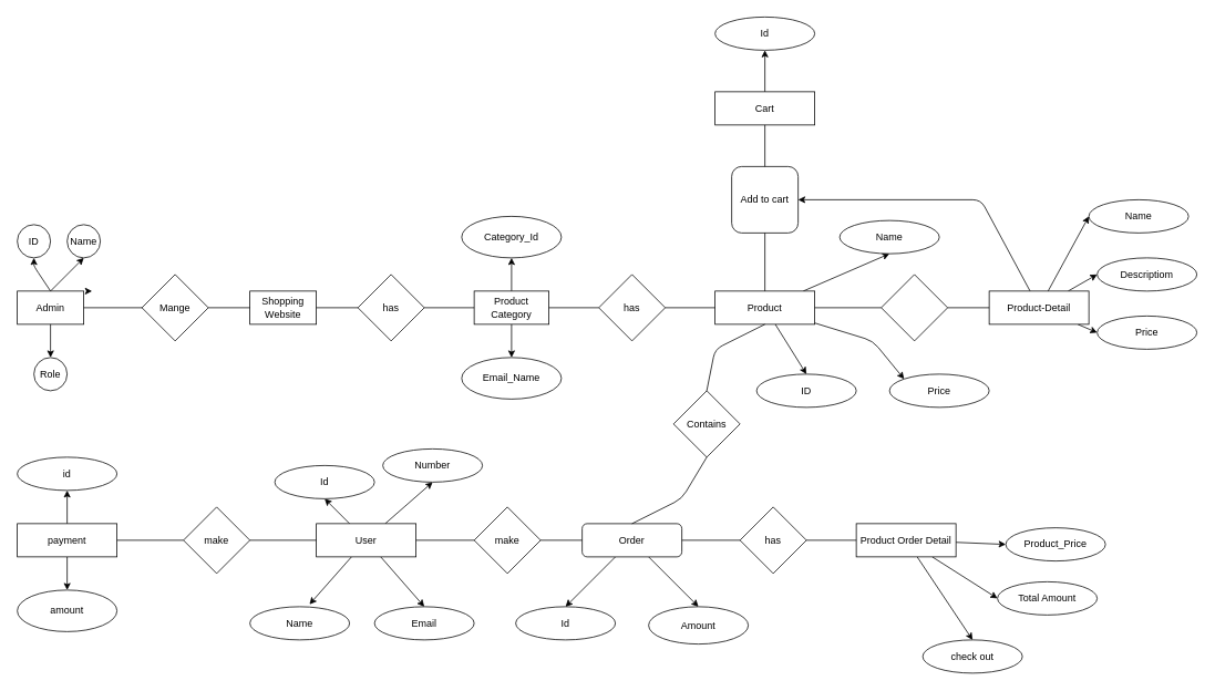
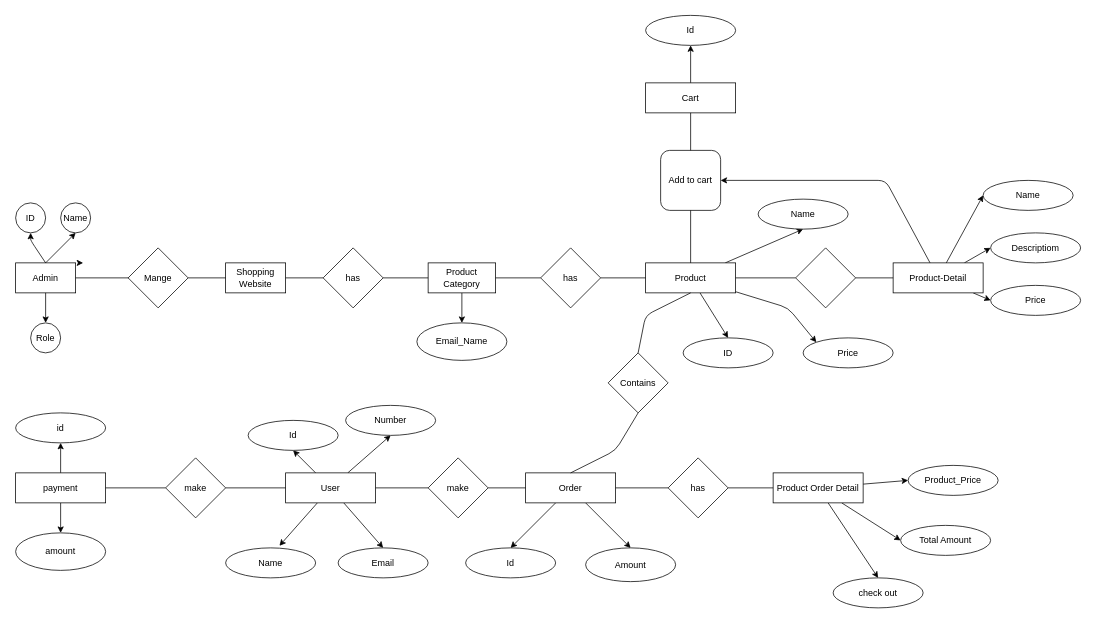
  <mxCell id="0" />
  <mxCell id="1" parent="0" />
  <mxCell id="2" value="Admin" style="rounded=0;whiteSpace=wrap;html=1;" parent="1" vertex="1"><mxGeometry x="20" y="350" width="80" height="40" as="geometry" /></mxCell>
  <mxCell id="3" value="ID" style="ellipse;whiteSpace=wrap;html=1;aspect=fixed;" parent="1" vertex="1"><mxGeometry x="20" y="270" width="40" height="40" as="geometry" /></mxCell>
  <mxCell id="4" value="" style="endArrow=classic;html=1;entryX=0.5;entryY=1;entryDx=0;entryDy=0;exitX=0.5;exitY=0;exitDx=0;exitDy=0;" parent="1" source="2" target="3" edge="1"><mxGeometry width="50" height="50" relative="1" as="geometry"><mxPoint x="0" y="390" as="sourcePoint" /><mxPoint x="50" y="340" as="targetPoint" /><Array as="points"><mxPoint x="40" y="320" /></Array></mxGeometry></mxCell>
  <mxCell id="5" value="Name" style="ellipse;whiteSpace=wrap;html=1;aspect=fixed;" parent="1" vertex="1"><mxGeometry x="80" y="270" width="40" height="40" as="geometry" /></mxCell>
  <mxCell id="6" value="" style="endArrow=classic;html=1;exitX=0.5;exitY=0;exitDx=0;exitDy=0;entryX=0.5;entryY=1;entryDx=0;entryDy=0;" parent="1" source="2" target="5" edge="1"><mxGeometry width="50" height="50" relative="1" as="geometry"><mxPoint x="210" y="340" as="sourcePoint" /><mxPoint x="260" y="290" as="targetPoint" /></mxGeometry></mxCell>
  <mxCell id="7" value="Role" style="ellipse;whiteSpace=wrap;html=1;aspect=fixed;" parent="1" vertex="1"><mxGeometry x="40" y="430" width="40" height="40" as="geometry" /></mxCell>
  <mxCell id="8" value="" style="endArrow=classic;html=1;exitX=0.5;exitY=1;exitDx=0;exitDy=0;entryX=0.5;entryY=0;entryDx=0;entryDy=0;" parent="1" source="2" target="7" edge="1"><mxGeometry width="50" height="50" relative="1" as="geometry"><mxPoint x="210" y="340" as="sourcePoint" /><mxPoint x="260" y="290" as="targetPoint" /></mxGeometry></mxCell>
  <mxCell id="9" value="" style="endArrow=none;html=1;exitX=1;exitY=0.5;exitDx=0;exitDy=0;" parent="1" source="2" edge="1"><mxGeometry width="50" height="50" relative="1" as="geometry"><mxPoint x="210" y="340" as="sourcePoint" /><mxPoint x="220" y="370" as="targetPoint" /></mxGeometry></mxCell>
  <mxCell id="10" value="Mange" style="rhombus;whiteSpace=wrap;html=1;" parent="1" vertex="1"><mxGeometry x="170" y="330" width="80" height="80" as="geometry" /></mxCell>
  <mxCell id="11" value="Shopping Website&lt;br&gt;" style="rounded=0;whiteSpace=wrap;html=1;" parent="1" vertex="1"><mxGeometry x="300" y="350" width="80" height="40" as="geometry" /></mxCell>
  <mxCell id="12" value="" style="endArrow=none;html=1;entryX=0;entryY=0.5;entryDx=0;entryDy=0;" parent="1" target="11" edge="1"><mxGeometry width="50" height="50" relative="1" as="geometry"><mxPoint x="250" y="370" as="sourcePoint" /><mxPoint x="290" y="330" as="targetPoint" /></mxGeometry></mxCell>
  <mxCell id="13" value="has" style="rhombus;whiteSpace=wrap;html=1;" parent="1" vertex="1"><mxGeometry x="430" y="330" width="80" height="80" as="geometry" /></mxCell>
- <mxCell id="14" style="edgeStyle=none;html=1;entryX=0.5;entryY=1;entryDx=0;entryDy=0;" parent="1" source="16" target="52" edge="1"><mxGeometry relative="1" as="geometry" /></mxCell>
  <mxCell id="15" style="edgeStyle=none;html=1;entryX=0.5;entryY=0;entryDx=0;entryDy=0;" parent="1" source="16" target="53" edge="1"><mxGeometry relative="1" as="geometry" /></mxCell>
  <mxCell id="16" value="Product Category" style="rounded=0;whiteSpace=wrap;html=1;" parent="1" vertex="1"><mxGeometry x="570" y="350" width="90" height="40" as="geometry" /></mxCell>
  <mxCell id="17" value="has" style="rhombus;whiteSpace=wrap;html=1;" parent="1" vertex="1"><mxGeometry x="720" y="330" width="80" height="80" as="geometry" /></mxCell>
  <mxCell id="18" style="edgeStyle=none;html=1;entryX=0.5;entryY=0;entryDx=0;entryDy=0;" parent="1" target="32" edge="1"><mxGeometry relative="1" as="geometry"><mxPoint x="850" y="470" as="sourcePoint" /></mxGeometry></mxCell>
  <mxCell id="19" style="edgeStyle=none;html=1;entryX=0.5;entryY=0;entryDx=0;entryDy=0;" parent="1" source="22" target="54" edge="1"><mxGeometry relative="1" as="geometry" /></mxCell>
  <mxCell id="20" style="edgeStyle=none;html=1;entryX=0.5;entryY=1;entryDx=0;entryDy=0;" parent="1" source="22" target="55" edge="1"><mxGeometry relative="1" as="geometry" /></mxCell>
  <mxCell id="21" style="edgeStyle=none;html=1;entryX=0;entryY=0;entryDx=0;entryDy=0;" parent="1" source="22" target="64" edge="1"><mxGeometry relative="1" as="geometry"><Array as="points"><mxPoint x="1050" y="410" /></Array></mxGeometry></mxCell>
  <mxCell id="22" value="Product" style="rounded=0;whiteSpace=wrap;html=1;" parent="1" vertex="1"><mxGeometry x="860" y="350" width="120" height="40" as="geometry" /></mxCell>
  <mxCell id="23" value="Add to cart" style="whiteSpace=wrap;html=1;rounded=1;" parent="1" vertex="1"><mxGeometry x="880" y="200" width="80" height="80" as="geometry" /></mxCell>
  <mxCell id="24" style="edgeStyle=none;html=1;entryX=0.5;entryY=1;entryDx=0;entryDy=0;" parent="1" source="25" target="65" edge="1"><mxGeometry relative="1" as="geometry" /></mxCell>
  <mxCell id="25" value="Cart" style="rounded=0;whiteSpace=wrap;html=1;" parent="1" vertex="1"><mxGeometry x="860" y="110" width="120" height="40" as="geometry" /></mxCell>
  <mxCell id="26" value="" style="endArrow=none;html=1;exitX=1;exitY=0.5;exitDx=0;exitDy=0;entryX=0;entryY=0.5;entryDx=0;entryDy=0;" parent="1" source="11" target="13" edge="1"><mxGeometry width="50" height="50" relative="1" as="geometry"><mxPoint x="520" y="360" as="sourcePoint" /><mxPoint x="570" y="310" as="targetPoint" /></mxGeometry></mxCell>
  <mxCell id="27" value="" style="endArrow=none;html=1;exitX=1;exitY=0.5;exitDx=0;exitDy=0;entryX=0;entryY=0.5;entryDx=0;entryDy=0;" parent="1" source="13" target="16" edge="1"><mxGeometry width="50" height="50" relative="1" as="geometry"><mxPoint x="520" y="360" as="sourcePoint" /><mxPoint x="570" y="310" as="targetPoint" /></mxGeometry></mxCell>
  <mxCell id="28" value="" style="endArrow=none;html=1;exitX=1;exitY=0.5;exitDx=0;exitDy=0;entryX=0;entryY=0.5;entryDx=0;entryDy=0;" parent="1" source="16" target="17" edge="1"><mxGeometry width="50" height="50" relative="1" as="geometry"><mxPoint x="520" y="360" as="sourcePoint" /><mxPoint x="570" y="310" as="targetPoint" /></mxGeometry></mxCell>
  <mxCell id="29" value="" style="endArrow=none;html=1;exitX=1;exitY=0.5;exitDx=0;exitDy=0;entryX=0;entryY=0.5;entryDx=0;entryDy=0;" parent="1" source="17" target="22" edge="1"><mxGeometry width="50" height="50" relative="1" as="geometry"><mxPoint x="520" y="360" as="sourcePoint" /><mxPoint x="570" y="310" as="targetPoint" /></mxGeometry></mxCell>
  <mxCell id="30" value="" style="endArrow=none;html=1;exitX=0.5;exitY=0;exitDx=0;exitDy=0;entryX=0.5;entryY=1;entryDx=0;entryDy=0;" parent="1" source="22" target="23" edge="1"><mxGeometry width="50" height="50" relative="1" as="geometry"><mxPoint x="520" y="360" as="sourcePoint" /><mxPoint x="570" y="310" as="targetPoint" /></mxGeometry></mxCell>
  <mxCell id="31" value="" style="endArrow=none;html=1;exitX=0.5;exitY=0;exitDx=0;exitDy=0;entryX=0.5;entryY=1;entryDx=0;entryDy=0;" parent="1" source="23" target="25" edge="1"><mxGeometry width="50" height="50" relative="1" as="geometry"><mxPoint x="970" y="200" as="sourcePoint" /><mxPoint x="570" y="310" as="targetPoint" /></mxGeometry></mxCell>
  <mxCell id="32" value="Contains" style="rhombus;whiteSpace=wrap;html=1;" parent="1" vertex="1"><mxGeometry x="810" y="470" width="80" height="80" as="geometry" /></mxCell>
  <mxCell id="33" style="edgeStyle=none;html=1;entryX=0.5;entryY=0;entryDx=0;entryDy=0;" parent="1" source="35" target="74" edge="1"><mxGeometry relative="1" as="geometry" /></mxCell>
  <mxCell id="34" style="edgeStyle=none;html=1;entryX=0.5;entryY=0;entryDx=0;entryDy=0;" parent="1" source="35" target="73" edge="1"><mxGeometry relative="1" as="geometry" /></mxCell>
- <mxCell id="35" value="Order" style="whiteSpace=wrap;html=1;rounded=1;" parent="1" vertex="1"><mxGeometry x="700" y="630" width="120" height="40" as="geometry" /></mxCell>
+ <mxCell id="35" value="Order" style="rounded=0;whiteSpace=wrap;html=1;" parent="1" vertex="1"><mxGeometry x="700" y="630" width="120" height="40" as="geometry" /></mxCell>
  <mxCell id="36" value="make" style="rhombus;whiteSpace=wrap;html=1;" parent="1" vertex="1"><mxGeometry x="570" y="610" width="80" height="80" as="geometry" /></mxCell>
  <mxCell id="37" style="edgeStyle=none;html=1;entryX=0.5;entryY=1;entryDx=0;entryDy=0;" parent="1" source="41" target="81" edge="1"><mxGeometry relative="1" as="geometry" /></mxCell>
  <mxCell id="38" style="edgeStyle=none;html=1;entryX=0.5;entryY=1;entryDx=0;entryDy=0;" parent="1" source="41" target="78" edge="1"><mxGeometry relative="1" as="geometry" /></mxCell>
  <mxCell id="39" style="edgeStyle=none;html=1;entryX=0.598;entryY=-0.07;entryDx=0;entryDy=0;entryPerimeter=0;" parent="1" source="41" target="79" edge="1"><mxGeometry relative="1" as="geometry" /></mxCell>
  <mxCell id="40" style="edgeStyle=none;html=1;entryX=0.5;entryY=0;entryDx=0;entryDy=0;" parent="1" source="41" target="80" edge="1"><mxGeometry relative="1" as="geometry" /></mxCell>
  <mxCell id="41" value="User" style="rounded=0;whiteSpace=wrap;html=1;" parent="1" vertex="1"><mxGeometry x="380" y="630" width="120" height="40" as="geometry" /></mxCell>
  <mxCell id="42" value="make" style="rhombus;whiteSpace=wrap;html=1;" parent="1" vertex="1"><mxGeometry x="220" y="610" width="80" height="80" as="geometry" /></mxCell>
  <mxCell id="43" style="edgeStyle=none;html=1;entryX=0.5;entryY=1;entryDx=0;entryDy=0;" edge="1" parent="1" source="45" target="104"><mxGeometry relative="1" as="geometry" /></mxCell>
  <mxCell id="44" style="edgeStyle=none;html=1;" edge="1" parent="1" source="45" target="105"><mxGeometry relative="1" as="geometry" /></mxCell>
  <mxCell id="45" value="payment" style="rounded=0;whiteSpace=wrap;html=1;" parent="1" vertex="1"><mxGeometry x="20" y="630" width="120" height="40" as="geometry" /></mxCell>
  <mxCell id="46" value="" style="endArrow=none;html=1;entryX=0.5;entryY=1;entryDx=0;entryDy=0;exitX=0.5;exitY=0;exitDx=0;exitDy=0;" parent="1" source="32" target="22" edge="1"><mxGeometry width="50" height="50" relative="1" as="geometry"><mxPoint x="570" y="650" as="sourcePoint" /><mxPoint x="620" y="600" as="targetPoint" /><Array as="points"><mxPoint x="860" y="420" /></Array></mxGeometry></mxCell>
  <mxCell id="47" value="" style="endArrow=none;html=1;entryX=0.5;entryY=1;entryDx=0;entryDy=0;exitX=0.5;exitY=0;exitDx=0;exitDy=0;" parent="1" source="35" target="32" edge="1"><mxGeometry width="50" height="50" relative="1" as="geometry"><mxPoint x="570" y="650" as="sourcePoint" /><mxPoint x="620" y="600" as="targetPoint" /><Array as="points"><mxPoint x="820" y="600" /></Array></mxGeometry></mxCell>
  <mxCell id="48" value="" style="endArrow=none;html=1;entryX=0;entryY=0.5;entryDx=0;entryDy=0;" parent="1" target="35" edge="1"><mxGeometry width="50" height="50" relative="1" as="geometry"><mxPoint x="650" y="650" as="sourcePoint" /><mxPoint x="620" y="600" as="targetPoint" /></mxGeometry></mxCell>
  <mxCell id="49" value="" style="endArrow=none;html=1;exitX=1;exitY=0.5;exitDx=0;exitDy=0;entryX=0;entryY=0.5;entryDx=0;entryDy=0;" parent="1" source="41" target="36" edge="1"><mxGeometry width="50" height="50" relative="1" as="geometry"><mxPoint x="570" y="650" as="sourcePoint" /><mxPoint x="620" y="600" as="targetPoint" /></mxGeometry></mxCell>
  <mxCell id="50" value="" style="endArrow=none;html=1;entryX=0;entryY=0.5;entryDx=0;entryDy=0;exitX=1;exitY=0.5;exitDx=0;exitDy=0;" parent="1" source="42" target="41" edge="1"><mxGeometry width="50" height="50" relative="1" as="geometry"><mxPoint x="340" y="650" as="sourcePoint" /><mxPoint x="390" y="600" as="targetPoint" /></mxGeometry></mxCell>
  <mxCell id="51" value="" style="endArrow=none;html=1;exitX=0;exitY=0.5;exitDx=0;exitDy=0;entryX=1;entryY=0.5;entryDx=0;entryDy=0;" parent="1" source="42" target="45" edge="1"><mxGeometry width="50" height="50" relative="1" as="geometry"><mxPoint x="340" y="650" as="sourcePoint" /><mxPoint x="390" y="600" as="targetPoint" /></mxGeometry></mxCell>
- <mxCell id="52" value="Category_Id" style="ellipse;whiteSpace=wrap;html=1;" parent="1" vertex="1"><mxGeometry x="555" y="260" width="120" height="50" as="geometry" /></mxCell>
  <mxCell id="53" value="Email_Name" style="ellipse;whiteSpace=wrap;html=1;" parent="1" vertex="1"><mxGeometry x="555" y="430" width="120" height="50" as="geometry" /></mxCell>
  <mxCell id="54" value="ID" style="ellipse;whiteSpace=wrap;html=1;" parent="1" vertex="1"><mxGeometry x="910" y="450" width="120" height="40" as="geometry" /></mxCell>
  <mxCell id="55" value="Name" style="ellipse;whiteSpace=wrap;html=1;" parent="1" vertex="1"><mxGeometry x="1010" y="265" width="120" height="40" as="geometry" /></mxCell>
  <mxCell id="56" style="edgeStyle=none;html=1;entryX=0;entryY=0.5;entryDx=0;entryDy=0;" parent="1" source="60" target="61" edge="1"><mxGeometry relative="1" as="geometry" /></mxCell>
  <mxCell id="57" style="edgeStyle=none;html=1;entryX=0;entryY=0.5;entryDx=0;entryDy=0;" parent="1" source="60" target="63" edge="1"><mxGeometry relative="1" as="geometry" /></mxCell>
  <mxCell id="58" style="edgeStyle=none;html=1;entryX=0;entryY=0.5;entryDx=0;entryDy=0;" parent="1" source="60" target="62" edge="1"><mxGeometry relative="1" as="geometry" /></mxCell>
  <mxCell id="59" style="edgeStyle=none;html=1;entryX=1;entryY=0.5;entryDx=0;entryDy=0;" parent="1" source="60" target="23" edge="1"><mxGeometry relative="1" as="geometry"><Array as="points"><mxPoint x="1180" y="240" /></Array></mxGeometry></mxCell>
  <mxCell id="60" value="Product-Detail" style="rounded=0;whiteSpace=wrap;html=1;" parent="1" vertex="1"><mxGeometry x="1190" y="350" width="120" height="40" as="geometry" /></mxCell>
  <mxCell id="61" value="Name" style="ellipse;whiteSpace=wrap;html=1;" parent="1" vertex="1"><mxGeometry x="1310" y="240" width="120" height="40" as="geometry" /></mxCell>
  <mxCell id="62" value="Price" style="ellipse;whiteSpace=wrap;html=1;" parent="1" vertex="1"><mxGeometry x="1320" y="380" width="120" height="40" as="geometry" /></mxCell>
  <mxCell id="63" value="Descriptiom" style="ellipse;whiteSpace=wrap;html=1;" parent="1" vertex="1"><mxGeometry x="1320" y="310" width="120" height="40" as="geometry" /></mxCell>
  <mxCell id="64" value="Price" style="ellipse;whiteSpace=wrap;html=1;" parent="1" vertex="1"><mxGeometry x="1070" y="450" width="120" height="40" as="geometry" /></mxCell>
  <mxCell id="65" value="Id" style="ellipse;whiteSpace=wrap;html=1;" parent="1" vertex="1"><mxGeometry x="860" y="20" width="120" height="40" as="geometry" /></mxCell>
  <mxCell id="66" style="edgeStyle=none;html=1;entryX=0;entryY=0.5;entryDx=0;entryDy=0;" parent="1" source="69" target="75" edge="1"><mxGeometry relative="1" as="geometry" /></mxCell>
  <mxCell id="67" style="edgeStyle=none;html=1;entryX=0;entryY=0.5;entryDx=0;entryDy=0;" parent="1" source="69" target="76" edge="1"><mxGeometry relative="1" as="geometry" /></mxCell>
  <mxCell id="68" style="edgeStyle=none;html=1;entryX=0.5;entryY=0;entryDx=0;entryDy=0;" parent="1" source="69" target="77" edge="1"><mxGeometry relative="1" as="geometry" /></mxCell>
  <mxCell id="69" value="Product Order Detail" style="rounded=0;whiteSpace=wrap;html=1;" parent="1" vertex="1"><mxGeometry x="1030" y="630" width="120" height="40" as="geometry" /></mxCell>
  <mxCell id="70" value="has" style="rhombus;whiteSpace=wrap;html=1;" parent="1" vertex="1"><mxGeometry x="890" y="610" width="80" height="80" as="geometry" /></mxCell>
  <mxCell id="71" value="" style="endArrow=none;html=1;exitX=1;exitY=0.5;exitDx=0;exitDy=0;entryX=0;entryY=0.5;entryDx=0;entryDy=0;" parent="1" source="35" target="70" edge="1"><mxGeometry width="50" height="50" relative="1" as="geometry"><mxPoint x="800" y="720" as="sourcePoint" /><mxPoint x="850" y="670" as="targetPoint" /></mxGeometry></mxCell>
  <mxCell id="72" value="" style="endArrow=none;html=1;entryX=1;entryY=0.5;entryDx=0;entryDy=0;exitX=0;exitY=0.5;exitDx=0;exitDy=0;" parent="1" source="69" target="70" edge="1"><mxGeometry width="50" height="50" relative="1" as="geometry"><mxPoint x="800" y="720" as="sourcePoint" /><mxPoint x="850" y="670" as="targetPoint" /></mxGeometry></mxCell>
  <mxCell id="73" value="Id" style="ellipse;whiteSpace=wrap;html=1;" parent="1" vertex="1"><mxGeometry x="620" y="730" width="120" height="40" as="geometry" /></mxCell>
  <mxCell id="74" value="Amount" style="ellipse;whiteSpace=wrap;html=1;" parent="1" vertex="1"><mxGeometry x="780" y="730" width="120" height="45" as="geometry" /></mxCell>
- <mxCell id="75" value="Product_Price" style="ellipse;whiteSpace=wrap;html=1;" parent="1" vertex="1"><mxGeometry x="1210" y="635" width="120" height="40" as="geometry" /></mxCell>
+ <mxCell id="75" value="Product_Price" style="ellipse;whiteSpace=wrap;html=1;" parent="1" vertex="1"><mxGeometry x="1210" y="620" width="120" height="40" as="geometry" /></mxCell>
  <mxCell id="76" value="Total Amount" style="ellipse;whiteSpace=wrap;html=1;" parent="1" vertex="1"><mxGeometry x="1200" y="700" width="120" height="40" as="geometry" /></mxCell>
  <mxCell id="77" value="check out" style="ellipse;whiteSpace=wrap;html=1;" parent="1" vertex="1"><mxGeometry x="1110" y="770" width="120" height="40" as="geometry" /></mxCell>
  <mxCell id="78" value="Id" style="ellipse;whiteSpace=wrap;html=1;" parent="1" vertex="1"><mxGeometry x="330" y="560" width="120" height="40" as="geometry" /></mxCell>
  <mxCell id="79" value="Name" style="ellipse;whiteSpace=wrap;html=1;" parent="1" vertex="1"><mxGeometry x="300" y="730" width="120" height="40" as="geometry" /></mxCell>
  <mxCell id="80" value="Email" style="ellipse;whiteSpace=wrap;html=1;" parent="1" vertex="1"><mxGeometry x="450" y="730" width="120" height="40" as="geometry" /></mxCell>
  <mxCell id="81" value="Number" style="ellipse;whiteSpace=wrap;html=1;" parent="1" vertex="1"><mxGeometry x="460" y="540" width="120" height="40" as="geometry" /></mxCell>
  <mxCell id="82" value="&lt;font color=&quot;#ffffff&quot;&gt;1&lt;/font&gt;" style="text;html=1;strokeColor=none;fillColor=none;align=center;verticalAlign=middle;whiteSpace=wrap;rounded=0;" parent="1" vertex="1"><mxGeometry x="100" y="350" width="20" height="20" as="geometry" /></mxCell>
  <mxCell id="83" style="edgeStyle=none;html=1;exitX=0.25;exitY=0;exitDx=0;exitDy=0;entryX=0.5;entryY=0;entryDx=0;entryDy=0;fontColor=#FFFFFF;" parent="1" source="82" target="82" edge="1"><mxGeometry relative="1" as="geometry" /></mxCell>
  <mxCell id="84" value="&lt;font color=&quot;#ffffff&quot;&gt;1&lt;/font&gt;" style="text;html=1;strokeColor=none;fillColor=none;align=center;verticalAlign=middle;whiteSpace=wrap;rounded=0;" parent="1" vertex="1"><mxGeometry x="260" y="350" width="20" height="20" as="geometry" /></mxCell>
  <mxCell id="85" value="&lt;font color=&quot;#ffffff&quot;&gt;1&lt;/font&gt;" style="text;html=1;strokeColor=none;fillColor=none;align=center;verticalAlign=middle;whiteSpace=wrap;rounded=0;" parent="1" vertex="1"><mxGeometry x="380" y="350" width="20" height="20" as="geometry" /></mxCell>
  <mxCell id="86" value="&lt;font color=&quot;#ffffff&quot;&gt;1&lt;/font&gt;" style="text;html=1;strokeColor=none;fillColor=none;align=center;verticalAlign=middle;whiteSpace=wrap;rounded=0;" parent="1" vertex="1"><mxGeometry x="660" y="350" width="20" height="20" as="geometry" /></mxCell>
  <mxCell id="87" value="&lt;font color=&quot;#ffffff&quot;&gt;1&lt;/font&gt;" style="text;html=1;strokeColor=none;fillColor=none;align=center;verticalAlign=middle;whiteSpace=wrap;rounded=0;" parent="1" vertex="1"><mxGeometry x="920" y="180" width="20" height="20" as="geometry" /></mxCell>
  <mxCell id="88" value="has" style="rhombus;whiteSpace=wrap;html=1;fontColor=#FFFFFF;" parent="1" vertex="1"><mxGeometry x="1060" y="330" width="80" height="80" as="geometry" /></mxCell>
  <mxCell id="89" value="" style="endArrow=none;html=1;fontColor=#FFFFFF;exitX=1;exitY=0.5;exitDx=0;exitDy=0;entryX=0;entryY=0.5;entryDx=0;entryDy=0;" parent="1" source="22" target="88" edge="1"><mxGeometry width="50" height="50" relative="1" as="geometry"><mxPoint x="990" y="430" as="sourcePoint" /><mxPoint x="1040" y="380" as="targetPoint" /></mxGeometry></mxCell>
  <mxCell id="90" value="" style="endArrow=none;html=1;fontColor=#FFFFFF;exitX=1;exitY=0.5;exitDx=0;exitDy=0;entryX=0;entryY=0.5;entryDx=0;entryDy=0;" parent="1" source="88" target="60" edge="1"><mxGeometry width="50" height="50" relative="1" as="geometry"><mxPoint x="1020" y="420" as="sourcePoint" /><mxPoint x="1030" y="380" as="targetPoint" /></mxGeometry></mxCell>
  <mxCell id="91" value="&lt;font color=&quot;#ffffff&quot;&gt;1&lt;/font&gt;" style="text;html=1;strokeColor=none;fillColor=none;align=center;verticalAlign=middle;whiteSpace=wrap;rounded=0;" parent="1" vertex="1"><mxGeometry x="980" y="350" width="20" height="20" as="geometry" /></mxCell>
  <mxCell id="92" value="&lt;font color=&quot;#ffffff&quot;&gt;1&lt;/font&gt;" style="text;html=1;strokeColor=none;fillColor=none;align=center;verticalAlign=middle;whiteSpace=wrap;rounded=0;" parent="1" vertex="1"><mxGeometry x="820" y="630" width="20" height="20" as="geometry" /></mxCell>
  <mxCell id="93" value="&lt;font color=&quot;#ffffff&quot;&gt;1&lt;/font&gt;" style="text;html=1;strokeColor=none;fillColor=none;align=center;verticalAlign=middle;whiteSpace=wrap;rounded=0;" parent="1" vertex="1"><mxGeometry x="500" y="630" width="20" height="20" as="geometry" /></mxCell>
  <mxCell id="94" value="&lt;font color=&quot;#ffffff&quot;&gt;1&lt;/font&gt;" style="text;html=1;strokeColor=none;fillColor=none;align=center;verticalAlign=middle;whiteSpace=wrap;rounded=0;" parent="1" vertex="1"><mxGeometry x="360" y="630" width="20" height="20" as="geometry" /></mxCell>
  <mxCell id="95" value="&lt;font color=&quot;#ffffff&quot;&gt;M&lt;/font&gt;" style="text;html=1;strokeColor=none;fillColor=none;align=center;verticalAlign=middle;whiteSpace=wrap;rounded=0;" parent="1" vertex="1"><mxGeometry x="650" y="630" width="20" height="20" as="geometry" /></mxCell>
  <mxCell id="96" value="&lt;font color=&quot;#ffffff&quot;&gt;M&lt;/font&gt;" style="text;html=1;strokeColor=none;fillColor=none;align=center;verticalAlign=middle;whiteSpace=wrap;rounded=0;" parent="1" vertex="1"><mxGeometry x="970" y="630" width="20" height="20" as="geometry" /></mxCell>
  <mxCell id="97" value="&lt;font color=&quot;#ffffff&quot;&gt;M&lt;/font&gt;" style="text;html=1;strokeColor=none;fillColor=none;align=center;verticalAlign=middle;whiteSpace=wrap;rounded=0;" parent="1" vertex="1"><mxGeometry x="140" y="630" width="20" height="20" as="geometry" /></mxCell>
  <mxCell id="98" value="&lt;font color=&quot;#ffffff&quot;&gt;M&lt;/font&gt;" style="text;html=1;strokeColor=none;fillColor=none;align=center;verticalAlign=middle;whiteSpace=wrap;rounded=0;" parent="1" vertex="1"><mxGeometry x="510" y="350" width="20" height="20" as="geometry" /></mxCell>
  <mxCell id="99" value="&lt;font color=&quot;#ffffff&quot;&gt;M&lt;/font&gt;" style="text;html=1;strokeColor=none;fillColor=none;align=center;verticalAlign=middle;whiteSpace=wrap;rounded=0;" parent="1" vertex="1"><mxGeometry x="800" y="350" width="20" height="20" as="geometry" /></mxCell>
  <mxCell id="100" value="&lt;font color=&quot;#ffffff&quot;&gt;1&lt;/font&gt;" style="text;html=1;strokeColor=none;fillColor=none;align=center;verticalAlign=middle;whiteSpace=wrap;rounded=0;" parent="1" vertex="1"><mxGeometry x="1140" y="350" width="20" height="20" as="geometry" /></mxCell>
  <mxCell id="101" value="&lt;font color=&quot;#ffffff&quot;&gt;M&lt;/font&gt;" style="text;html=1;strokeColor=none;fillColor=none;align=center;verticalAlign=middle;whiteSpace=wrap;rounded=0;" parent="1" vertex="1"><mxGeometry x="920" y="330" width="20" height="20" as="geometry" /></mxCell>
  <mxCell id="102" value="&lt;font color=&quot;#ffffff&quot;&gt;M&lt;/font&gt;" style="text;html=1;strokeColor=none;fillColor=none;align=center;verticalAlign=middle;whiteSpace=wrap;rounded=0;" parent="1" vertex="1"><mxGeometry x="860" y="420" width="20" height="20" as="geometry" /></mxCell>
  <mxCell id="103" value="&lt;font color=&quot;#ffffff&quot;&gt;1&lt;/font&gt;" style="text;html=1;strokeColor=none;fillColor=none;align=center;verticalAlign=middle;whiteSpace=wrap;rounded=0;" parent="1" vertex="1"><mxGeometry x="800" y="580" width="20" height="20" as="geometry" /></mxCell>
  <mxCell id="104" value="id" style="ellipse;whiteSpace=wrap;html=1;" vertex="1" parent="1"><mxGeometry x="20" y="550" width="120" height="40" as="geometry" /></mxCell>
  <mxCell id="105" value="amount" style="ellipse;whiteSpace=wrap;html=1;" vertex="1" parent="1"><mxGeometry x="20" y="710" width="120" height="50" as="geometry" /></mxCell>
